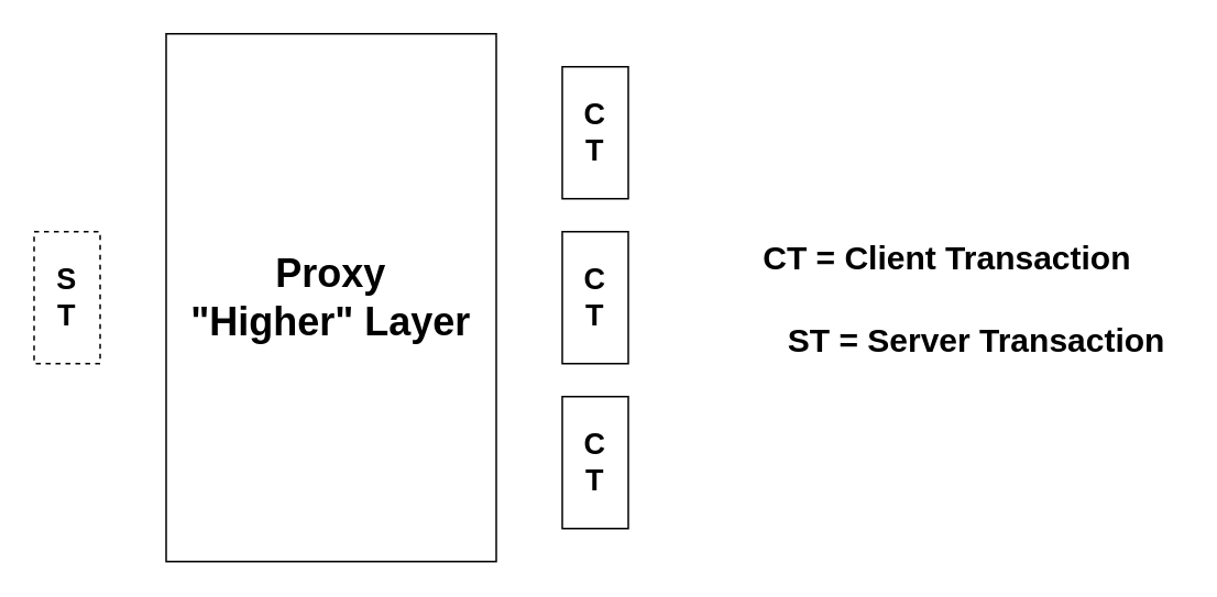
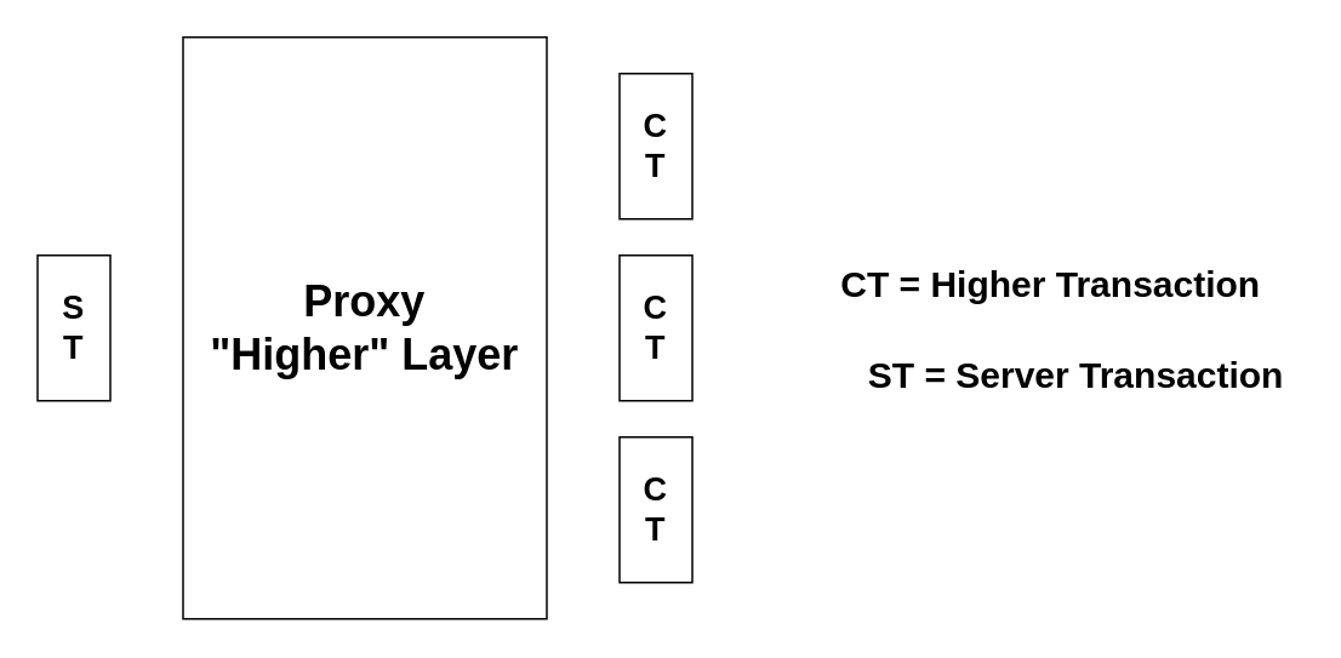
  <mxCell id="0" />
  <mxCell id="1" parent="0" />
- <mxCell id="2" value="&lt;b&gt;&lt;font style=&quot;font-size: 18px;&quot;&gt;S&lt;br&gt;T&lt;/font&gt;&lt;/b&gt;" style="rounded=0;whiteSpace=wrap;html=1;dashed=1;" vertex="1" parent="1"><mxGeometry x="20" y="140" width="40" height="80" as="geometry" /></mxCell>
+ <mxCell id="2" value="&lt;b&gt;&lt;font style=&quot;font-size: 18px;&quot;&gt;S&lt;br&gt;T&lt;/font&gt;&lt;/b&gt;" style="rounded=0;whiteSpace=wrap;html=1;" vertex="1" parent="1"><mxGeometry x="20" y="140" width="40" height="80" as="geometry" /></mxCell>
  <mxCell id="3" value="&lt;b&gt;&lt;font style=&quot;font-size: 18px;&quot;&gt;C&lt;br&gt;T&lt;/font&gt;&lt;/b&gt;" style="rounded=0;whiteSpace=wrap;html=1;" vertex="1" parent="1"><mxGeometry x="340" y="40" width="40" height="80" as="geometry" /></mxCell>
  <mxCell id="4" value="&lt;b&gt;&lt;font style=&quot;font-size: 18px;&quot;&gt;C&lt;br&gt;T&lt;/font&gt;&lt;/b&gt;" style="rounded=0;whiteSpace=wrap;html=1;" vertex="1" parent="1"><mxGeometry x="340" y="140" width="40" height="80" as="geometry" /></mxCell>
  <mxCell id="5" value="&lt;b&gt;&lt;font style=&quot;font-size: 18px;&quot;&gt;C&lt;br&gt;T&lt;/font&gt;&lt;/b&gt;" style="rounded=0;whiteSpace=wrap;html=1;" vertex="1" parent="1"><mxGeometry x="340" y="240" width="40" height="80" as="geometry" /></mxCell>
  <mxCell id="6" value="&lt;b&gt;&lt;font style=&quot;font-size: 24px;&quot;&gt;Proxy&lt;br&gt;&quot;Higher&quot; Layer&lt;/font&gt;&lt;/b&gt;" style="rounded=0;whiteSpace=wrap;html=1;" vertex="1" parent="1"><mxGeometry x="100" y="20" width="200" height="320" as="geometry" /></mxCell>
- <mxCell id="7" value="&lt;b&gt;&lt;font style=&quot;font-size: 20px;&quot;&gt;CT = Client Transaction&lt;/font&gt;&lt;/b&gt;" style="text;html=1;strokeColor=none;fillColor=none;align=left;verticalAlign=middle;whiteSpace=wrap;rounded=0;" vertex="1" parent="1"><mxGeometry x="460" y="140" width="240" height="30" as="geometry" /></mxCell>
+ <mxCell id="7" value="&lt;b&gt;&lt;font style=&quot;font-size: 20px;&quot;&gt;CT = Higher Transaction&lt;/font&gt;&lt;/b&gt;" style="text;html=1;strokeColor=none;fillColor=none;align=left;verticalAlign=middle;whiteSpace=wrap;rounded=0;" vertex="1" parent="1"><mxGeometry x="460" y="140" width="240" height="30" as="geometry" /></mxCell>
  <mxCell id="8" value="&lt;b&gt;&lt;font style=&quot;font-size: 20px;&quot;&gt;ST = Server Transaction&lt;/font&gt;&lt;/b&gt;" style="text;html=1;strokeColor=none;fillColor=none;align=left;verticalAlign=middle;whiteSpace=wrap;rounded=0;" vertex="1" parent="1"><mxGeometry x="475" y="190" width="240" height="30" as="geometry" /></mxCell>
